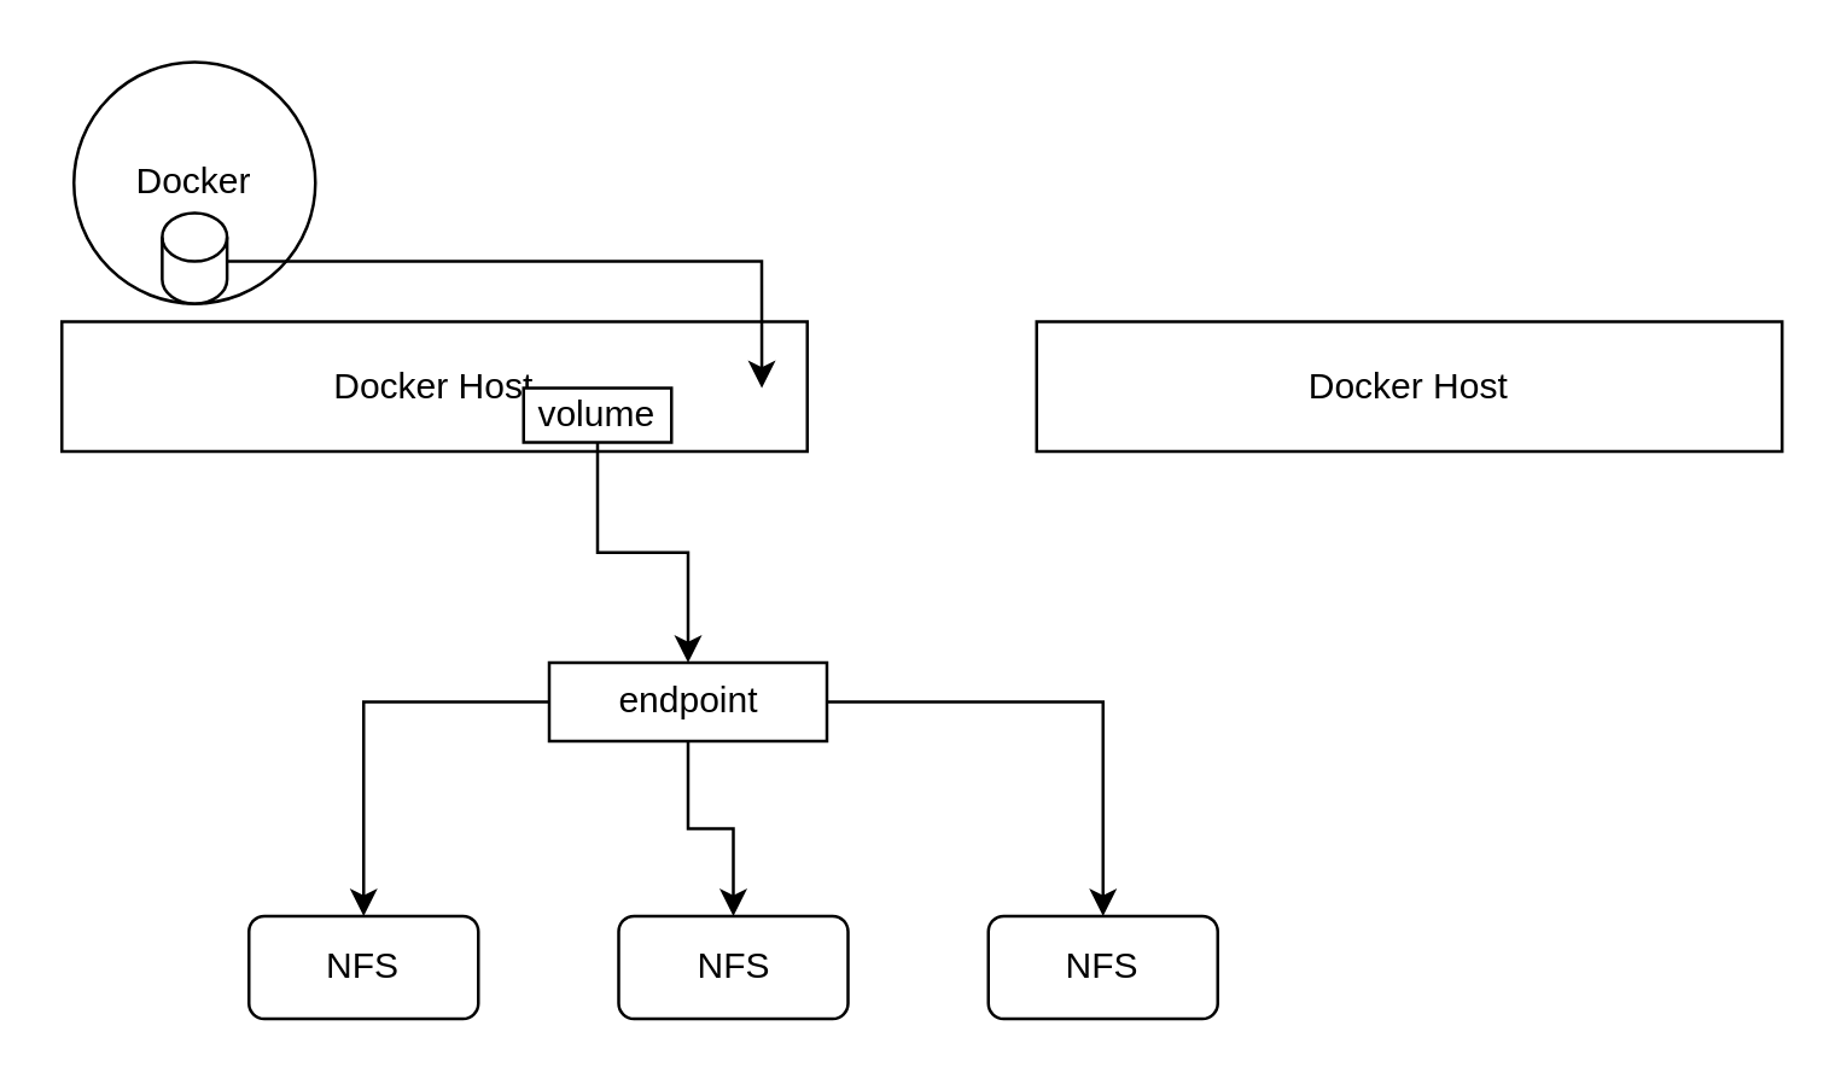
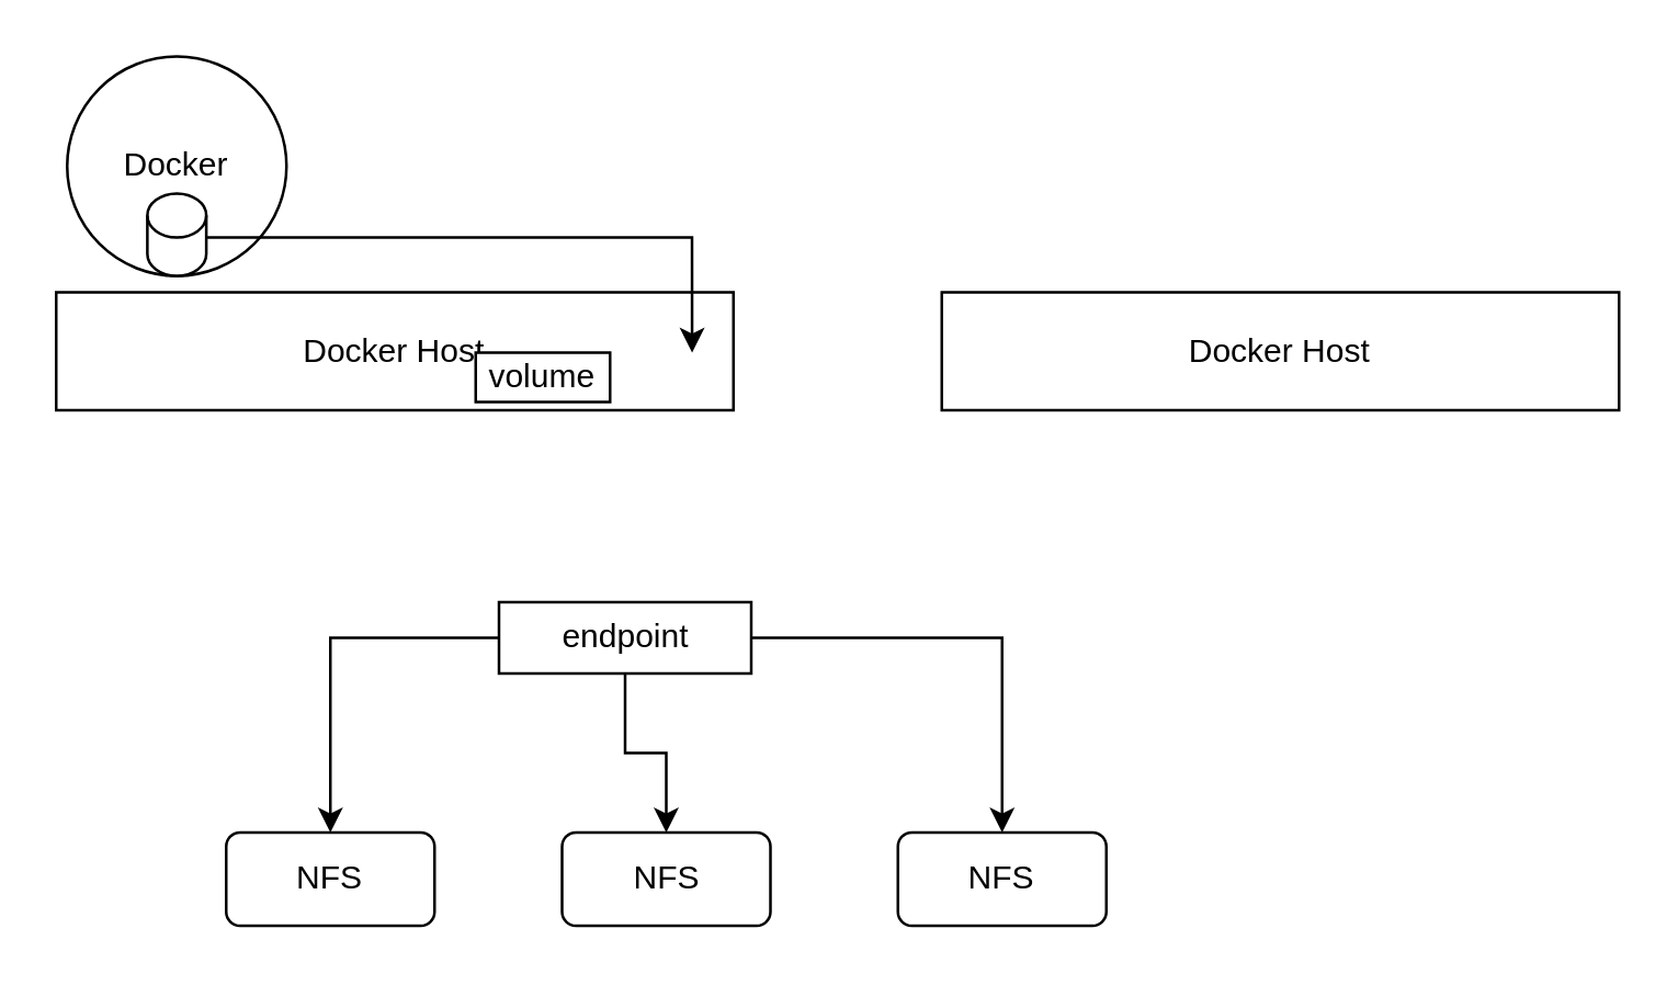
  <mxCell id="0" />
  <mxCell id="1" parent="0" />
  <mxCell id="2" value="Docker Host" style="rounded=0;whiteSpace=wrap;html=1;" vertex="1" parent="1"><mxGeometry x="20" y="106" width="247" height="43" as="geometry" /></mxCell>
  <mxCell id="3" value="Docker&lt;br&gt;" style="ellipse;whiteSpace=wrap;html=1;aspect=fixed;" vertex="1" parent="1"><mxGeometry x="24" y="20" width="80" height="80" as="geometry" /></mxCell>
  <mxCell id="4" style="edgeStyle=orthogonalEdgeStyle;rounded=0;orthogonalLoop=1;jettySize=auto;html=1;entryX=0.939;entryY=0.512;entryDx=0;entryDy=0;entryPerimeter=0;" edge="1" parent="1" source="5" target="2"><mxGeometry relative="1" as="geometry"><Array as="points"><mxPoint x="252" y="86" /></Array></mxGeometry></mxCell>
  <mxCell id="5" value="" style="shape=cylinder3;whiteSpace=wrap;html=1;boundedLbl=1;backgroundOutline=1;size=8;" vertex="1" parent="1"><mxGeometry x="53.25" y="70" width="21.5" height="30" as="geometry" /></mxCell>
- <mxCell id="6" style="edgeStyle=orthogonalEdgeStyle;rounded=0;orthogonalLoop=1;jettySize=auto;html=1;" edge="1" parent="1" source="7" target="14"><mxGeometry relative="1" as="geometry" /></mxCell>
  <mxCell id="7" value="volume" style="rounded=0;whiteSpace=wrap;html=1;" vertex="1" parent="1"><mxGeometry x="173" y="128" width="49" height="18" as="geometry" /></mxCell>
  <mxCell id="8" value="NFS" style="rounded=1;whiteSpace=wrap;html=1;" vertex="1" parent="1"><mxGeometry x="82" y="303" width="76" height="34" as="geometry" /></mxCell>
  <mxCell id="9" value="NFS" style="rounded=1;whiteSpace=wrap;html=1;" vertex="1" parent="1"><mxGeometry x="204.5" y="303" width="76" height="34" as="geometry" /></mxCell>
  <mxCell id="10" value="NFS" style="rounded=1;whiteSpace=wrap;html=1;" vertex="1" parent="1"><mxGeometry x="327" y="303" width="76" height="34" as="geometry" /></mxCell>
  <mxCell id="11" style="edgeStyle=orthogonalEdgeStyle;rounded=0;orthogonalLoop=1;jettySize=auto;html=1;entryX=0.5;entryY=0;entryDx=0;entryDy=0;" edge="1" parent="1" source="14" target="8"><mxGeometry relative="1" as="geometry" /></mxCell>
  <mxCell id="12" style="edgeStyle=orthogonalEdgeStyle;rounded=0;orthogonalLoop=1;jettySize=auto;html=1;" edge="1" parent="1" source="14" target="9"><mxGeometry relative="1" as="geometry" /></mxCell>
  <mxCell id="13" style="edgeStyle=orthogonalEdgeStyle;rounded=0;orthogonalLoop=1;jettySize=auto;html=1;" edge="1" parent="1" source="14" target="10"><mxGeometry relative="1" as="geometry" /></mxCell>
  <mxCell id="14" value="endpoint" style="rounded=0;whiteSpace=wrap;html=1;" vertex="1" parent="1"><mxGeometry x="181.5" y="219" width="92" height="26" as="geometry" /></mxCell>
  <mxCell id="15" value="Docker Host" style="rounded=0;whiteSpace=wrap;html=1;" vertex="1" parent="1"><mxGeometry x="343" y="106" width="247" height="43" as="geometry" /></mxCell>
